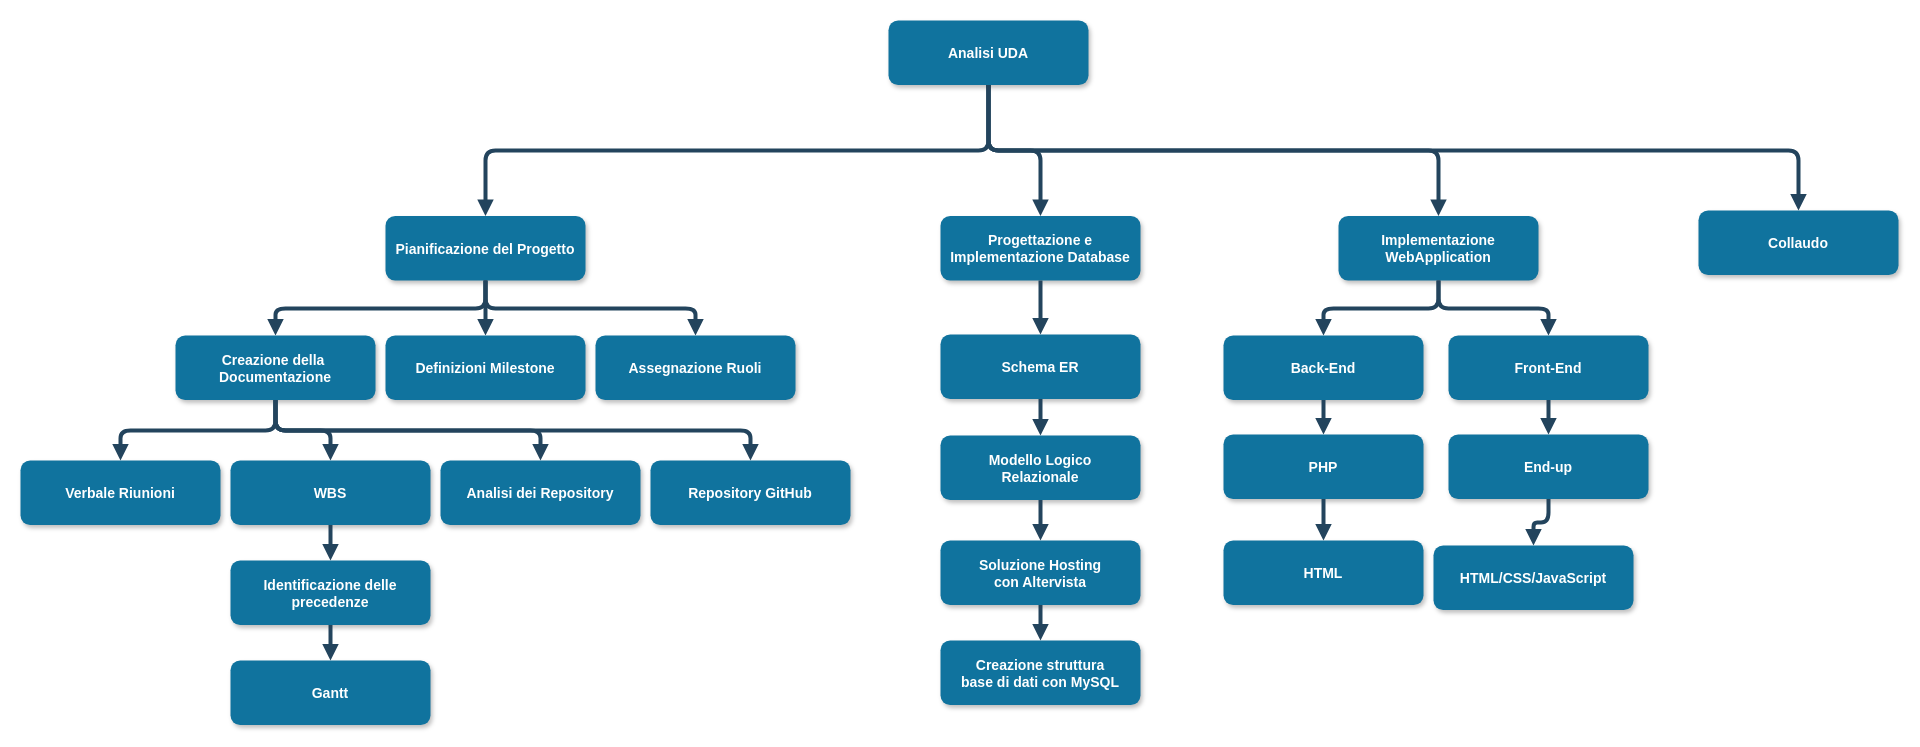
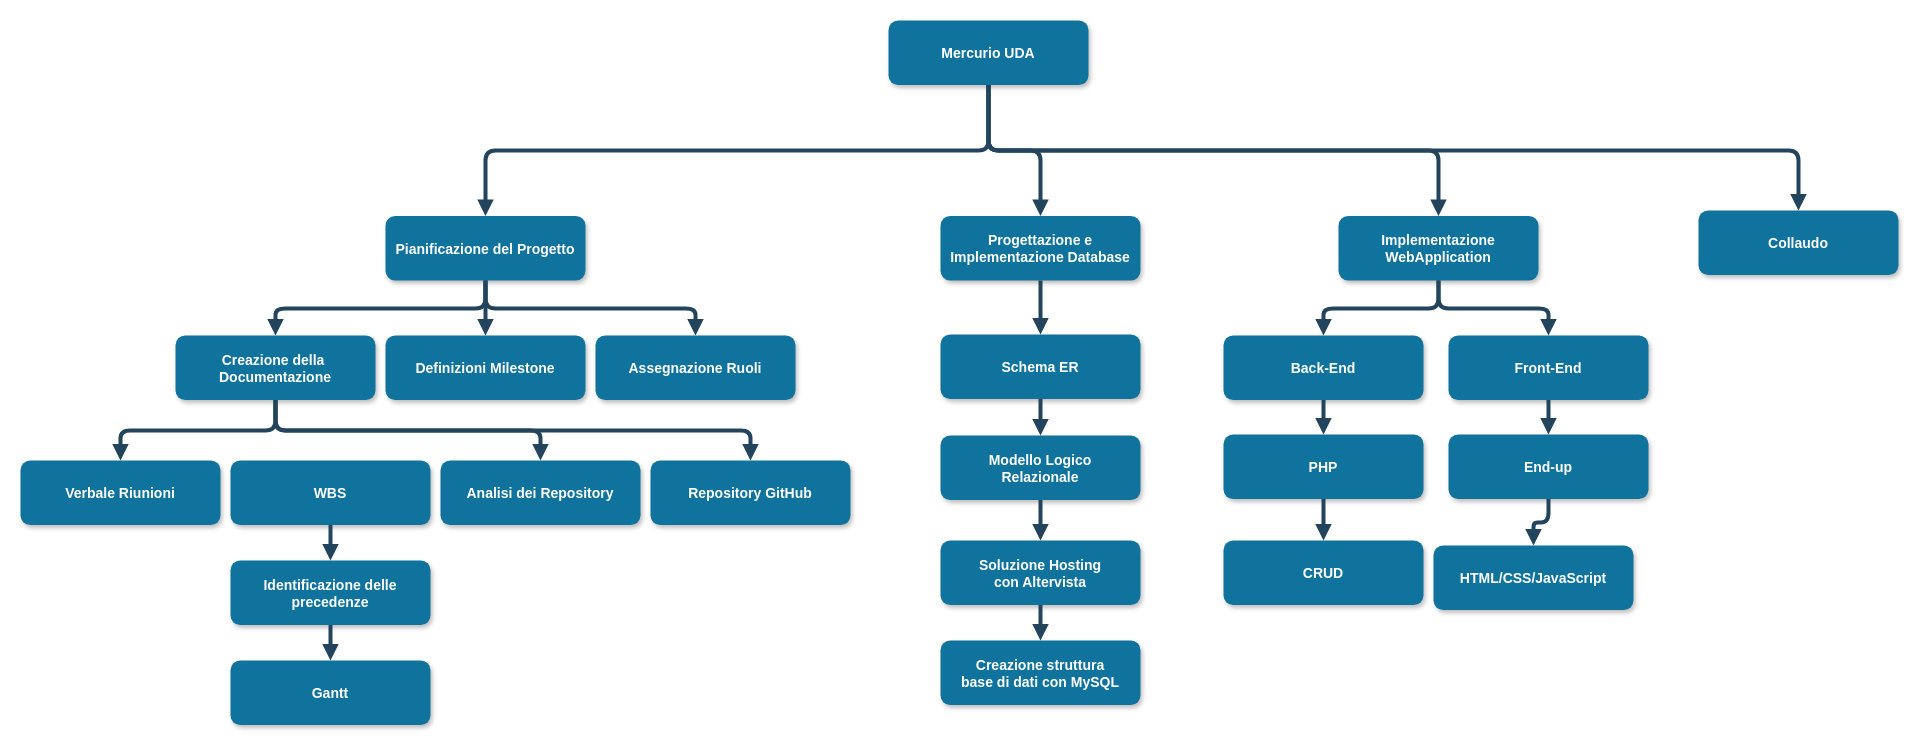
  <mxCell id="0" />
  <mxCell id="1" parent="0" />
  <mxCell id="2" value="Pianificazione del Progetto" style="rounded=1;fillColor=#10739E;strokeColor=none;shadow=1;gradientColor=none;fontStyle=1;fontColor=#FFFFFF;fontSize=14;" parent="1" vertex="1"><mxGeometry x="385" y="215.5" width="200" height="64.5" as="geometry" /></mxCell>
  <mxCell id="3" value="" style="edgeStyle=elbowEdgeStyle;elbow=vertical;strokeWidth=4;endArrow=block;endFill=1;fontStyle=1;strokeColor=#23445D;entryX=0.5;entryY=0;entryDx=0;entryDy=0;exitX=0.5;exitY=1;exitDx=0;exitDy=0;" parent="1" target="2" edge="1" source="29"><mxGeometry x="22" y="165.5" width="100" height="100" as="geometry"><mxPoint x="718" y="90" as="sourcePoint" /><mxPoint x="50" y="-234.5" as="targetPoint" /><Array as="points"><mxPoint x="518" y="150" /></Array></mxGeometry></mxCell>
  <mxCell id="4" value="" style="edgeStyle=elbowEdgeStyle;elbow=vertical;strokeWidth=4;endArrow=block;endFill=1;fontStyle=1;strokeColor=#23445D;exitX=0.5;exitY=1;exitDx=0;exitDy=0;entryX=0.5;entryY=0;entryDx=0;entryDy=0;" parent="1" source="2" target="5" edge="1"><mxGeometry x="62" y="165.5" width="100" height="100" as="geometry"><mxPoint x="377" y="306" as="sourcePoint" /><mxPoint x="377" y="336" as="targetPoint" /></mxGeometry></mxCell>
  <mxCell id="5" value="Creazione della &#10;Documentazione" style="rounded=1;fillColor=#10739E;strokeColor=none;shadow=1;gradientColor=none;fontStyle=1;fontColor=#FFFFFF;fontSize=14;" parent="1" vertex="1"><mxGeometry x="175" y="335" width="200" height="64.5" as="geometry" /></mxCell>
  <mxCell id="6" value="" style="edgeStyle=elbowEdgeStyle;elbow=vertical;strokeWidth=4;endArrow=block;endFill=1;fontStyle=1;strokeColor=#23445D;exitX=0.5;exitY=1;exitDx=0;exitDy=0;entryX=0.5;entryY=0;entryDx=0;entryDy=0;" parent="1" source="2" target="7" edge="1"><mxGeometry x="62" y="165.5" width="100" height="100" as="geometry"><mxPoint x="617" y="280" as="sourcePoint" /><mxPoint x="617" y="336" as="targetPoint" /><Array as="points" /></mxGeometry></mxCell>
  <mxCell id="7" value="Definizioni Milestone" style="rounded=1;fillColor=#10739E;strokeColor=none;shadow=1;gradientColor=none;fontStyle=1;fontColor=#FFFFFF;fontSize=14;" parent="1" vertex="1"><mxGeometry x="385" y="335" width="200" height="64.5" as="geometry" /></mxCell>
- <mxCell id="8" value="" style="edgeStyle=elbowEdgeStyle;elbow=vertical;strokeWidth=4;endArrow=block;endFill=1;fontStyle=1;strokeColor=#23445D;exitX=0.5;exitY=1;exitDx=0;exitDy=0;entryX=0.5;entryY=0;entryDx=0;entryDy=0;" parent="1" source="5" target="9" edge="1"><mxGeometry x="72" y="165.5" width="100" height="100" as="geometry"><mxPoint x="757" y="286" as="sourcePoint" /><mxPoint x="757" y="316" as="targetPoint" /></mxGeometry></mxCell>
  <mxCell id="9" value="WBS" style="rounded=1;fillColor=#10739E;strokeColor=none;shadow=1;gradientColor=none;fontStyle=1;fontColor=#FFFFFF;fontSize=14;" parent="1" vertex="1"><mxGeometry x="230" y="460" width="200" height="64.5" as="geometry" /></mxCell>
  <mxCell id="10" value="Assegnazione Ruoli" style="rounded=1;fillColor=#10739E;strokeColor=none;shadow=1;gradientColor=none;fontStyle=1;fontColor=#FFFFFF;fontSize=14;" parent="1" vertex="1"><mxGeometry x="595" y="335" width="200" height="64.5" as="geometry" /></mxCell>
  <mxCell id="11" value="Gantt" style="rounded=1;fillColor=#10739E;strokeColor=none;shadow=1;gradientColor=none;fontStyle=1;fontColor=#FFFFFF;fontSize=14;" parent="1" vertex="1"><mxGeometry x="230" y="660" width="200" height="64.5" as="geometry" /></mxCell>
  <mxCell id="12" value="Repository GitHub" style="rounded=1;fillColor=#10739E;strokeColor=none;shadow=1;gradientColor=none;fontStyle=1;fontColor=#FFFFFF;fontSize=14;" parent="1" vertex="1"><mxGeometry x="650" y="460" width="200" height="64.5" as="geometry" /></mxCell>
  <mxCell id="13" value="Verbale Riunioni" style="rounded=1;fillColor=#10739E;strokeColor=none;shadow=1;gradientColor=none;fontStyle=1;fontColor=#FFFFFF;fontSize=14;" parent="1" vertex="1"><mxGeometry x="20" y="460" width="200" height="64.5" as="geometry" /></mxCell>
  <mxCell id="14" value="Analisi dei Repository" style="rounded=1;fillColor=#10739E;strokeColor=none;shadow=1;gradientColor=none;fontStyle=1;fontColor=#FFFFFF;fontSize=14;" parent="1" vertex="1"><mxGeometry x="440" y="460" width="200" height="64.5" as="geometry" /></mxCell>
  <mxCell id="15" value="Identificazione delle&#10;precedenze" style="rounded=1;fillColor=#10739E;strokeColor=none;shadow=1;gradientColor=none;fontStyle=1;fontColor=#FFFFFF;fontSize=14;" parent="1" vertex="1"><mxGeometry x="230" y="560" width="200" height="64.5" as="geometry" /></mxCell>
  <mxCell id="16" value="Progettazione e&#10;Implementazione Database" style="rounded=1;fillColor=#10739E;strokeColor=none;shadow=1;gradientColor=none;fontStyle=1;fontColor=#FFFFFF;fontSize=14;" parent="1" vertex="1"><mxGeometry x="940" y="215.5" width="200" height="64.5" as="geometry" /></mxCell>
  <mxCell id="17" value="" style="edgeStyle=elbowEdgeStyle;elbow=vertical;strokeWidth=4;endArrow=block;endFill=1;fontStyle=1;strokeColor=#23445D;exitX=0.5;exitY=1;exitDx=0;exitDy=0;entryX=0.5;entryY=0;entryDx=0;entryDy=0;" parent="1" target="16" edge="1" source="29"><mxGeometry x="22" y="165.5" width="100" height="100" as="geometry"><mxPoint x="718" y="90" as="sourcePoint" /><mxPoint x="718" y="200" as="targetPoint" /><Array as="points"><mxPoint x="898" y="150" /></Array></mxGeometry></mxCell>
  <mxCell id="18" value="Implementazione&#10;WebApplication" style="rounded=1;fillColor=#10739E;strokeColor=none;shadow=1;gradientColor=none;fontStyle=1;fontColor=#FFFFFF;fontSize=14;" parent="1" vertex="1"><mxGeometry x="1338" y="215.5" width="200" height="64.5" as="geometry" /></mxCell>
  <mxCell id="19" value="" style="edgeStyle=elbowEdgeStyle;elbow=vertical;strokeWidth=4;endArrow=block;endFill=1;fontStyle=1;strokeColor=#23445D;exitX=0.5;exitY=1;exitDx=0;exitDy=0;entryX=0.5;entryY=0;entryDx=0;entryDy=0;" parent="1" source="29" target="18" edge="1"><mxGeometry x="22" y="165.5" width="100" height="100" as="geometry"><mxPoint x="718" y="90" as="sourcePoint" /><mxPoint x="320" y="226" as="targetPoint" /><Array as="points"><mxPoint x="908" y="150" /></Array></mxGeometry></mxCell>
  <mxCell id="20" value="Schema ER" style="rounded=1;fillColor=#10739E;strokeColor=none;shadow=1;gradientColor=none;fontStyle=1;fontColor=#FFFFFF;fontSize=14;" parent="1" vertex="1"><mxGeometry x="940" y="334" width="200" height="64.5" as="geometry" /></mxCell>
  <mxCell id="21" value="Modello Logico&#10;Relazionale" style="rounded=1;fillColor=#10739E;strokeColor=none;shadow=1;gradientColor=none;fontStyle=1;fontColor=#FFFFFF;fontSize=14;" parent="1" vertex="1"><mxGeometry x="940" y="435" width="200" height="64.5" as="geometry" /></mxCell>
  <mxCell id="22" value="" style="edgeStyle=elbowEdgeStyle;elbow=vertical;strokeWidth=4;endArrow=block;endFill=1;fontStyle=1;strokeColor=#23445D;exitX=0.5;exitY=1;exitDx=0;exitDy=0;entryX=0.5;entryY=0;entryDx=0;entryDy=0;" parent="1" source="16" target="20" edge="1"><mxGeometry x="72" y="165.5" width="100" height="100" as="geometry"><mxPoint x="389" y="405" as="sourcePoint" /><mxPoint x="679" y="330" as="targetPoint" /></mxGeometry></mxCell>
  <mxCell id="23" value="" style="edgeStyle=elbowEdgeStyle;elbow=vertical;strokeWidth=4;endArrow=block;endFill=1;fontStyle=1;strokeColor=#23445D;exitX=0.5;exitY=1;exitDx=0;exitDy=0;entryX=0.5;entryY=0;entryDx=0;entryDy=0;" parent="1" source="20" target="21" edge="1"><mxGeometry x="72" y="165.5" width="100" height="100" as="geometry"><mxPoint x="389" y="419" as="sourcePoint" /><mxPoint x="389" y="445" as="targetPoint" /></mxGeometry></mxCell>
  <mxCell id="24" value="PHP" style="rounded=1;fillColor=#10739E;strokeColor=none;shadow=1;gradientColor=none;fontStyle=1;fontColor=#FFFFFF;fontSize=14;" parent="1" vertex="1"><mxGeometry x="1223" y="434" width="200" height="64.5" as="geometry" /></mxCell>
  <mxCell id="25" value="Back-End" style="rounded=1;fillColor=#10739E;strokeColor=none;shadow=1;gradientColor=none;fontStyle=1;fontColor=#FFFFFF;fontSize=14;" parent="1" vertex="1"><mxGeometry x="1223" y="335" width="200" height="64.5" as="geometry" /></mxCell>
  <mxCell id="26" value="Front-End" style="rounded=1;fillColor=#10739E;strokeColor=none;shadow=1;gradientColor=none;fontStyle=1;fontColor=#FFFFFF;fontSize=14;" parent="1" vertex="1"><mxGeometry x="1448" y="335" width="200" height="64.5" as="geometry" /></mxCell>
  <mxCell id="27" value="" style="edgeStyle=elbowEdgeStyle;elbow=vertical;strokeWidth=4;endArrow=block;endFill=1;fontStyle=1;strokeColor=#23445D;exitX=0.5;exitY=1;exitDx=0;exitDy=0;entryX=0.5;entryY=0;entryDx=0;entryDy=0;" parent="1" source="18" target="25" edge="1"><mxGeometry x="22" y="165.5" width="100" height="100" as="geometry"><mxPoint x="1092" y="290" as="sourcePoint" /><mxPoint x="742" y="341" as="targetPoint" /><Array as="points" /></mxGeometry></mxCell>
  <mxCell id="28" value="" style="edgeStyle=elbowEdgeStyle;elbow=vertical;strokeWidth=4;endArrow=block;endFill=1;fontStyle=1;strokeColor=#23445D;exitX=0.5;exitY=1;exitDx=0;exitDy=0;entryX=0.5;entryY=0;entryDx=0;entryDy=0;" parent="1" source="18" target="26" edge="1"><mxGeometry x="22" y="165.5" width="100" height="100" as="geometry"><mxPoint x="1092" y="290" as="sourcePoint" /><mxPoint x="972" y="341" as="targetPoint" /><Array as="points" /></mxGeometry></mxCell>
- <mxCell id="29" value="Analisi UDA" style="rounded=1;fillColor=#10739E;strokeColor=none;shadow=1;gradientColor=none;fontStyle=1;fontColor=#FFFFFF;fontSize=14;" parent="1" vertex="1"><mxGeometry x="888" y="20" width="200" height="64.5" as="geometry" /></mxCell>
+ <mxCell id="29" value="Mercurio UDA" style="rounded=1;fillColor=#10739E;strokeColor=none;shadow=1;gradientColor=none;fontStyle=1;fontColor=#FFFFFF;fontSize=14;" parent="1" vertex="1"><mxGeometry x="888" y="20" width="200" height="64.5" as="geometry" /></mxCell>
  <mxCell id="30" value="" style="edgeStyle=elbowEdgeStyle;elbow=vertical;strokeWidth=4;endArrow=block;endFill=1;fontStyle=1;strokeColor=#23445D;exitX=0.5;exitY=1;exitDx=0;exitDy=0;entryX=0.5;entryY=0;entryDx=0;entryDy=0;" parent="1" source="25" target="24" edge="1"><mxGeometry x="72" y="165.5" width="100" height="100" as="geometry"><mxPoint x="1093" y="489.5" as="sourcePoint" /><mxPoint x="442" y="435" as="targetPoint" /></mxGeometry></mxCell>
  <mxCell id="31" style="edgeStyle=orthogonalEdgeStyle;rounded=0;orthogonalLoop=1;jettySize=auto;html=1;exitX=0.5;exitY=1;exitDx=0;exitDy=0;" edge="1" parent="1" source="15" target="15"><mxGeometry relative="1" as="geometry" /></mxCell>
  <mxCell id="32" value="" style="edgeStyle=elbowEdgeStyle;elbow=vertical;strokeWidth=4;endArrow=block;endFill=1;fontStyle=1;strokeColor=#23445D;exitX=0.5;exitY=1;exitDx=0;exitDy=0;entryX=0.5;entryY=0;entryDx=0;entryDy=0;" edge="1" parent="1" source="5" target="14"><mxGeometry x="72" y="165.5" width="100" height="100" as="geometry"><mxPoint x="495" y="396" as="sourcePoint" /><mxPoint x="550" y="460" as="targetPoint" /></mxGeometry></mxCell>
  <mxCell id="33" value="" style="edgeStyle=elbowEdgeStyle;elbow=vertical;strokeWidth=4;endArrow=block;endFill=1;fontStyle=1;strokeColor=#23445D;exitX=0.5;exitY=1;exitDx=0;exitDy=0;entryX=0.5;entryY=0;entryDx=0;entryDy=0;" edge="1" parent="1" source="5" target="12"><mxGeometry x="72" y="165.5" width="100" height="100" as="geometry"><mxPoint x="695" y="396" as="sourcePoint" /><mxPoint x="750" y="460" as="targetPoint" /></mxGeometry></mxCell>
  <mxCell id="34" value="" style="edgeStyle=elbowEdgeStyle;elbow=vertical;strokeWidth=4;endArrow=block;endFill=1;fontStyle=1;strokeColor=#23445D;exitX=0.5;exitY=1;exitDx=0;exitDy=0;entryX=0.5;entryY=0;entryDx=0;entryDy=0;" edge="1" parent="1" source="5" target="13"><mxGeometry x="72" y="165.5" width="100" height="100" as="geometry"><mxPoint x="-355" y="380" as="sourcePoint" /><mxPoint x="120" y="444" as="targetPoint" /></mxGeometry></mxCell>
  <mxCell id="35" value="" style="edgeStyle=elbowEdgeStyle;elbow=vertical;strokeWidth=4;endArrow=block;endFill=1;fontStyle=1;strokeColor=#23445D;exitX=0.5;exitY=1;exitDx=0;exitDy=0;entryX=0.5;entryY=0;entryDx=0;entryDy=0;" edge="1" parent="1" source="2" target="10"><mxGeometry x="62" y="165.5" width="100" height="100" as="geometry"><mxPoint x="555" y="229" as="sourcePoint" /><mxPoint x="663" y="280" as="targetPoint" /><Array as="points" /></mxGeometry></mxCell>
  <mxCell id="36" value="Soluzione Hosting&#10;con Altervista" style="rounded=1;fillColor=#10739E;strokeColor=none;shadow=1;gradientColor=none;fontStyle=1;fontColor=#FFFFFF;fontSize=14;" vertex="1" parent="1"><mxGeometry x="940" y="540" width="200" height="64.5" as="geometry" /></mxCell>
  <mxCell id="37" value="" style="edgeStyle=elbowEdgeStyle;elbow=vertical;strokeWidth=4;endArrow=block;endFill=1;fontStyle=1;strokeColor=#23445D;exitX=0.5;exitY=1;exitDx=0;exitDy=0;entryX=0.5;entryY=0;entryDx=0;entryDy=0;" edge="1" parent="1" source="21" target="36"><mxGeometry x="72" y="165.5" width="100" height="100" as="geometry"><mxPoint x="1050" y="409" as="sourcePoint" /><mxPoint x="1050" y="445" as="targetPoint" /></mxGeometry></mxCell>
  <mxCell id="38" value="" style="edgeStyle=elbowEdgeStyle;elbow=vertical;strokeWidth=4;endArrow=block;endFill=1;fontStyle=1;strokeColor=#23445D;entryX=0.5;entryY=0;entryDx=0;entryDy=0;exitX=0.5;exitY=1;exitDx=0;exitDy=0;" edge="1" parent="1" source="9" target="15"><mxGeometry x="72" y="165.5" width="100" height="100" as="geometry"><mxPoint x="330" y="530" as="sourcePoint" /><mxPoint x="350" y="511" as="targetPoint" /></mxGeometry></mxCell>
  <mxCell id="39" value="" style="edgeStyle=elbowEdgeStyle;elbow=vertical;strokeWidth=4;endArrow=block;endFill=1;fontStyle=1;strokeColor=#23445D;entryX=0.5;entryY=0;entryDx=0;entryDy=0;exitX=0.5;exitY=1;exitDx=0;exitDy=0;" edge="1" parent="1" source="15" target="11"><mxGeometry x="72" y="165.5" width="100" height="100" as="geometry"><mxPoint x="340" y="534" as="sourcePoint" /><mxPoint x="340" y="570" as="targetPoint" /></mxGeometry></mxCell>
  <mxCell id="40" value="End-up" style="rounded=1;fillColor=#10739E;strokeColor=none;shadow=1;gradientColor=none;fontStyle=1;fontColor=#FFFFFF;fontSize=14;" vertex="1" parent="1"><mxGeometry x="1448" y="434" width="200" height="64.5" as="geometry" /></mxCell>
  <mxCell id="41" value="" style="edgeStyle=elbowEdgeStyle;elbow=vertical;strokeWidth=4;endArrow=block;endFill=1;fontStyle=1;strokeColor=#23445D;exitX=0.5;exitY=1;exitDx=0;exitDy=0;entryX=0.5;entryY=0;entryDx=0;entryDy=0;" edge="1" parent="1" source="26" target="40"><mxGeometry x="72" y="165.5" width="100" height="100" as="geometry"><mxPoint x="1422.46" y="399.5" as="sourcePoint" /><mxPoint x="1422.46" y="434.5" as="targetPoint" /></mxGeometry></mxCell>
  <mxCell id="42" value="Creazione struttura&#10;base di dati con MySQL" style="rounded=1;fillColor=#10739E;strokeColor=none;shadow=1;gradientColor=none;fontStyle=1;fontColor=#FFFFFF;fontSize=14;" vertex="1" parent="1"><mxGeometry x="940" y="640" width="200" height="64.5" as="geometry" /></mxCell>
  <mxCell id="43" value="" style="edgeStyle=elbowEdgeStyle;elbow=vertical;strokeWidth=4;endArrow=block;endFill=1;fontStyle=1;strokeColor=#23445D;exitX=0.5;exitY=1;exitDx=0;exitDy=0;entryX=0.5;entryY=0;entryDx=0;entryDy=0;" edge="1" parent="1" source="36" target="42"><mxGeometry x="72" y="165.5" width="100" height="100" as="geometry"><mxPoint x="1050" y="510" as="sourcePoint" /><mxPoint x="1050" y="550" as="targetPoint" /></mxGeometry></mxCell>
- <mxCell id="44" value="HTML" style="rounded=1;fillColor=#10739E;strokeColor=none;shadow=1;gradientColor=none;fontStyle=1;fontColor=#FFFFFF;fontSize=14;" vertex="1" parent="1"><mxGeometry x="1223" y="540" width="200" height="64.5" as="geometry" /></mxCell>
+ <mxCell id="44" value="CRUD" style="rounded=1;fillColor=#10739E;strokeColor=none;shadow=1;gradientColor=none;fontStyle=1;fontColor=#FFFFFF;fontSize=14;" vertex="1" parent="1"><mxGeometry x="1223" y="540" width="200" height="64.5" as="geometry" /></mxCell>
  <mxCell id="45" value="HTML/CSS/JavaScript" style="rounded=1;fillColor=#10739E;strokeColor=none;shadow=1;gradientColor=none;fontStyle=1;fontColor=#FFFFFF;fontSize=14;" vertex="1" parent="1"><mxGeometry x="1433" y="545" width="200" height="64.5" as="geometry" /></mxCell>
  <mxCell id="46" value="" style="edgeStyle=elbowEdgeStyle;elbow=vertical;strokeWidth=4;endArrow=block;endFill=1;fontStyle=1;strokeColor=#23445D;exitX=0.5;exitY=1;exitDx=0;exitDy=0;entryX=0.5;entryY=0;entryDx=0;entryDy=0;" edge="1" parent="1" source="24" target="44"><mxGeometry x="72" y="165.5" width="100" height="100" as="geometry"><mxPoint x="1333" y="410" as="sourcePoint" /><mxPoint x="1333" y="444" as="targetPoint" /></mxGeometry></mxCell>
  <mxCell id="47" value="" style="edgeStyle=elbowEdgeStyle;elbow=vertical;strokeWidth=4;endArrow=block;endFill=1;fontStyle=1;strokeColor=#23445D;exitX=0.5;exitY=1;exitDx=0;exitDy=0;entryX=0.5;entryY=0;entryDx=0;entryDy=0;" edge="1" parent="1" source="40" target="45"><mxGeometry x="72" y="165.5" width="100" height="100" as="geometry"><mxPoint x="1558" y="410" as="sourcePoint" /><mxPoint x="1558" y="444" as="targetPoint" /></mxGeometry></mxCell>
  <mxCell id="48" value="Collaudo" style="rounded=1;fillColor=#10739E;strokeColor=none;shadow=1;gradientColor=none;fontStyle=1;fontColor=#FFFFFF;fontSize=14;" vertex="1" parent="1"><mxGeometry x="1698" y="210" width="200" height="64.5" as="geometry" /></mxCell>
  <mxCell id="49" value="" style="edgeStyle=elbowEdgeStyle;elbow=vertical;strokeWidth=4;endArrow=block;endFill=1;fontStyle=1;strokeColor=#23445D;exitX=0.5;exitY=1;exitDx=0;exitDy=0;entryX=0.5;entryY=0;entryDx=0;entryDy=0;" edge="1" parent="1" source="29" target="48"><mxGeometry x="22" y="165.5" width="100" height="100" as="geometry"><mxPoint x="998" y="95" as="sourcePoint" /><mxPoint x="1558" y="220" as="targetPoint" /><Array as="points"><mxPoint x="1388" y="150" /></Array></mxGeometry></mxCell>
